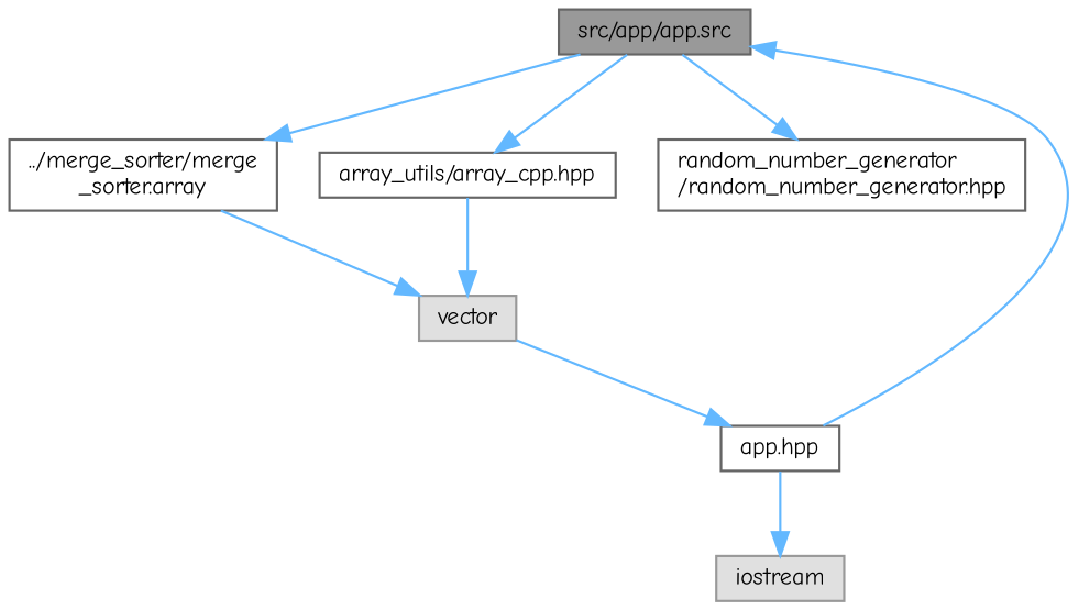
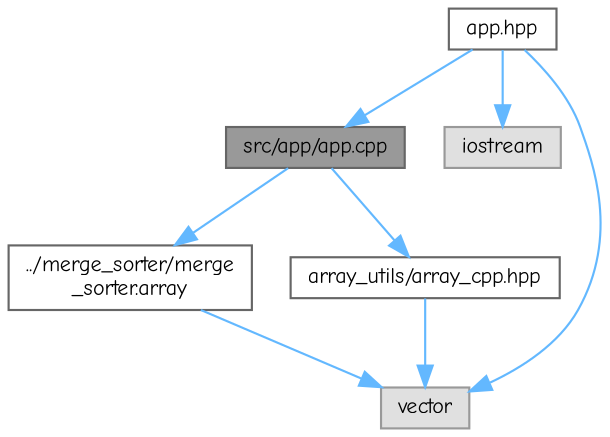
  digraph {
    fontname="Comic Neue"
    node [color=grey40 fillcolor=white fontname="Comic Neue" fontsize=10 shape=box style=filled]
    edge [color=steelblue1 fontname="Comic Neue" fontsize=10 labelfontname=Helvetica labelfontsize=10 style=solid]
-   n1 [color=gray40 fillcolor=grey60 fontcolor=black height=0.2 label="src/app/app.src" width=0.4]
+   n1 [color=gray40 fillcolor=grey60 fontcolor=black height=0.2 label="src/app/app.cpp" width=0.4]
    n2 [height=0.2 label="../merge_sorter/merge\l_sorter.array" width=0.4]
    n3 [height=0.2 label="array_utils/array_cpp.hpp" width=0.4]
-   n4 [height=0.2 label="random_number_generator\l/random_number_generator.hpp" width=0.4]
    n5 [height=0.2 label="app.hpp" width=0.4]
    n6 [color=grey60 fillcolor="#E0E0E0" height=0.2 label=iostream width=0.4]
    n7 [color=grey60 fillcolor="#E0E0E0" height=0.2 label=vector width=0.4]
    n1 -> n2
    n1 -> n3
-   n1 -> n4
    n2 -> n7
    n3 -> n7
    n5 -> n1
    n5 -> n6
-   n7 -> n5
+   n5 -> n7
  }
